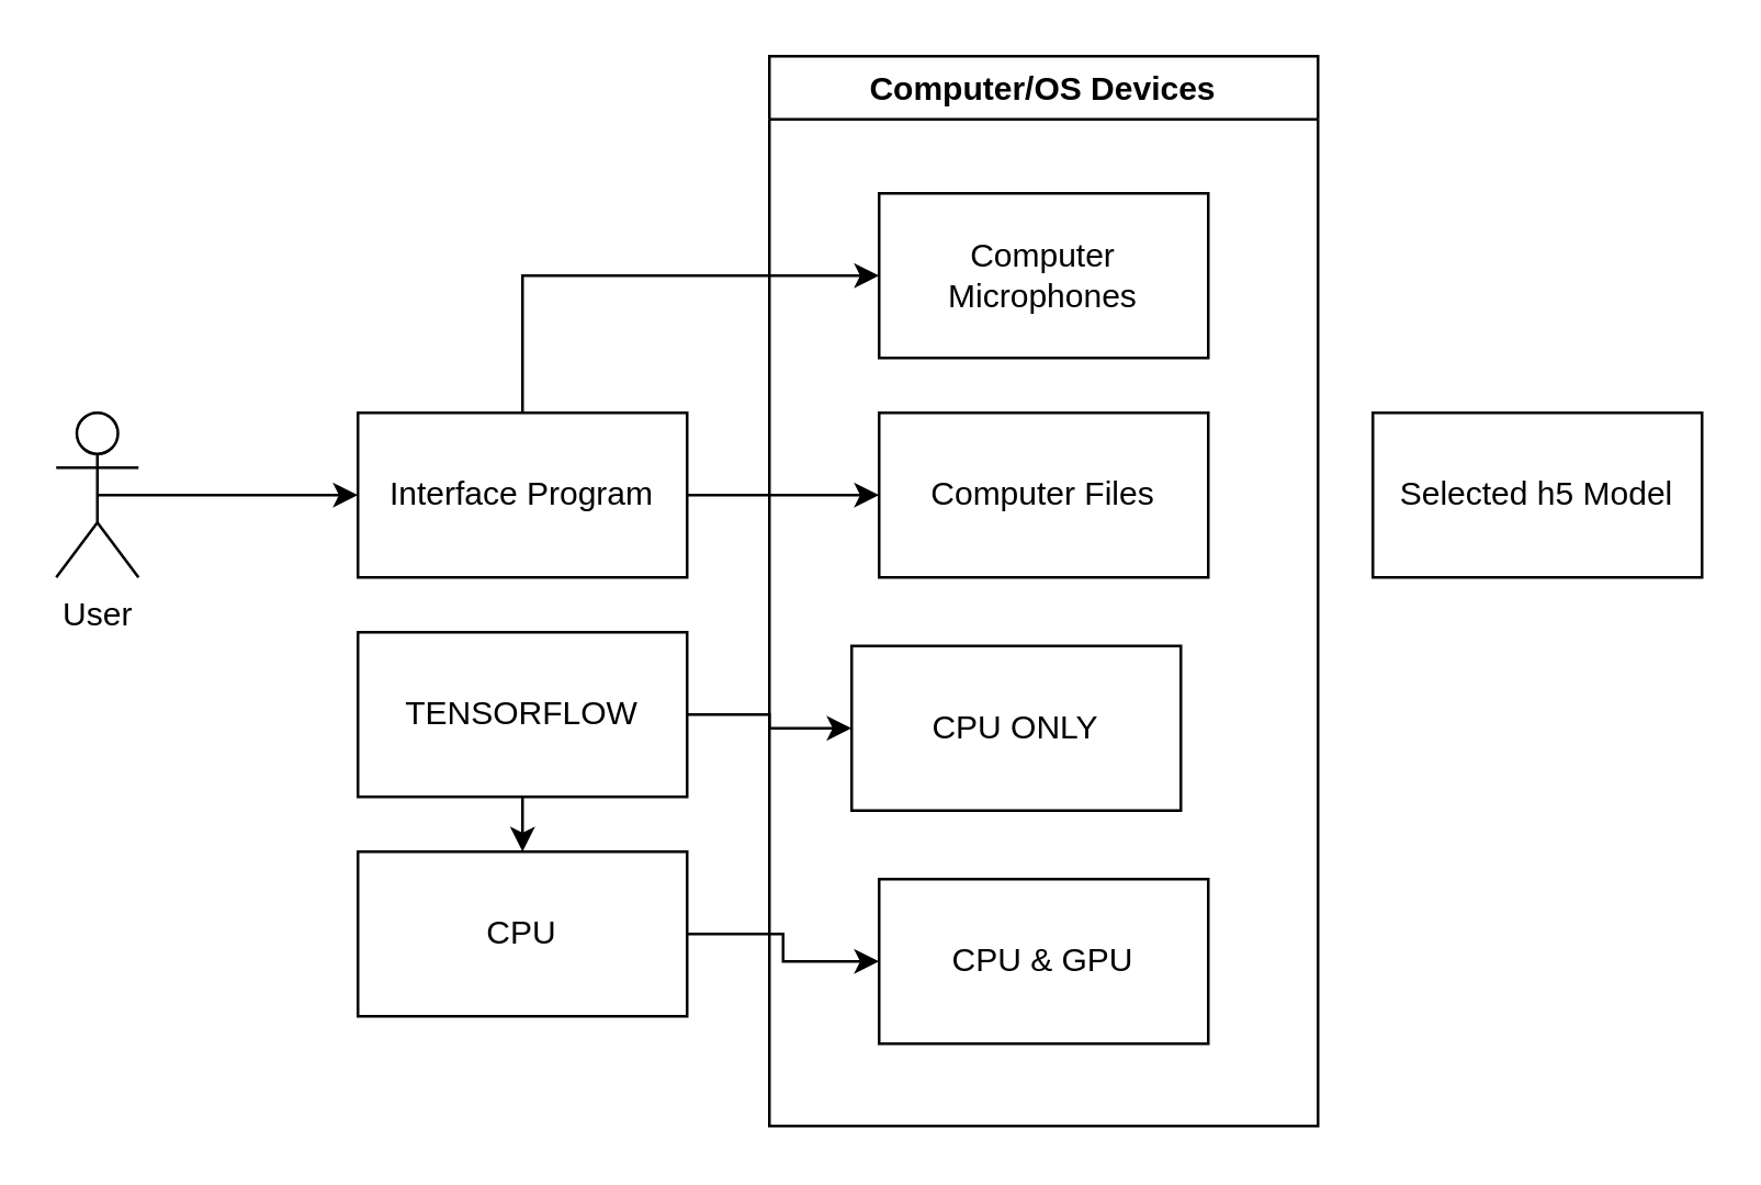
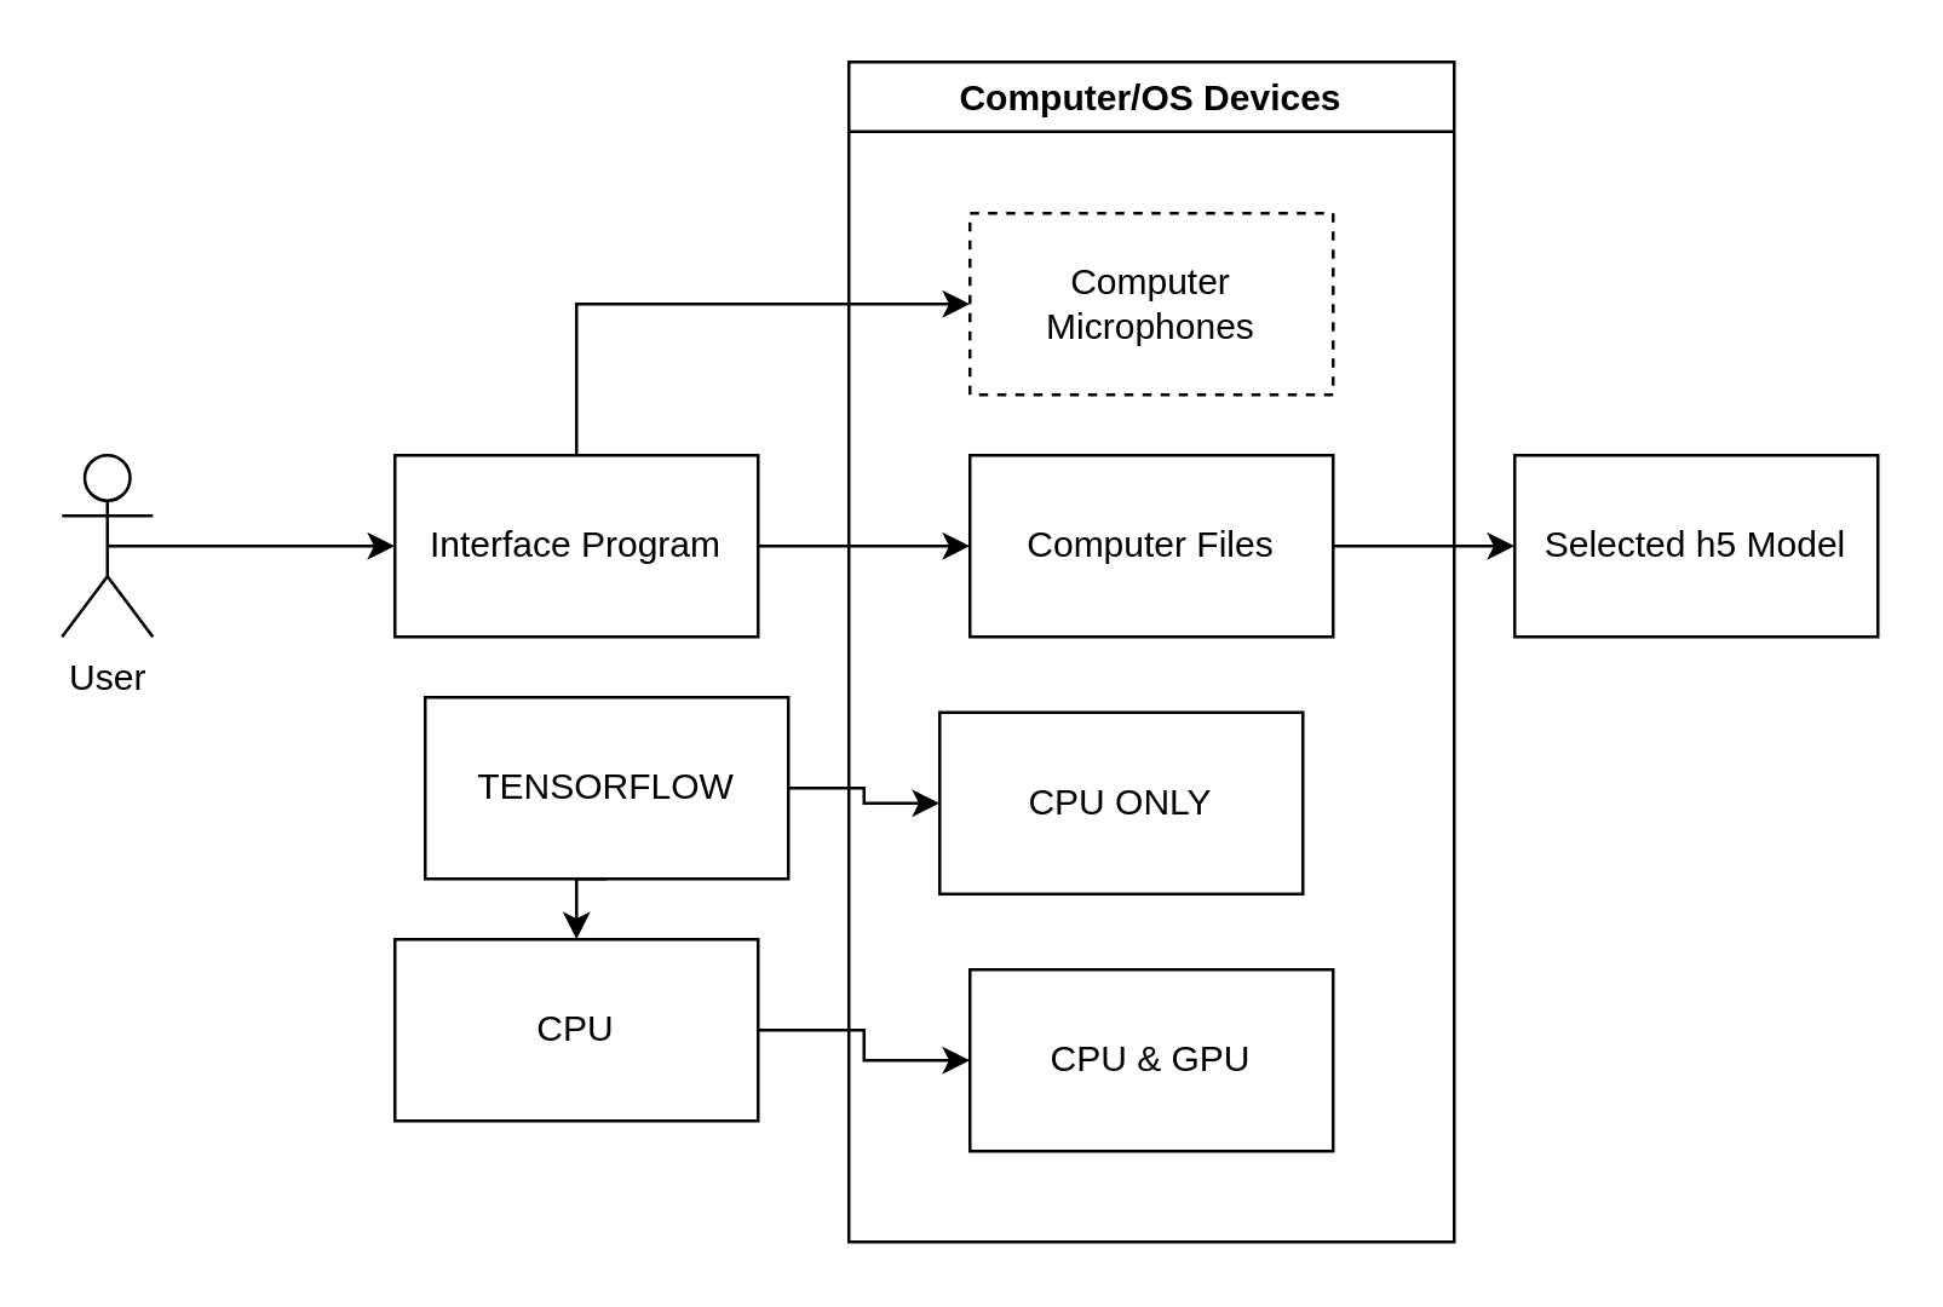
  <mxCell id="0" />
  <mxCell id="1" parent="0" />
  <mxCell id="2" style="edgeStyle=orthogonalEdgeStyle;rounded=0;orthogonalLoop=1;jettySize=auto;html=1;exitX=0.5;exitY=0.5;exitDx=0;exitDy=0;exitPerimeter=0;entryX=0;entryY=0.5;entryDx=0;entryDy=0;" edge="1" parent="1" source="3" target="6"><mxGeometry relative="1" as="geometry" /></mxCell>
  <mxCell id="3" value="User" style="shape=umlActor;verticalLabelPosition=bottom;verticalAlign=top;html=1;outlineConnect=0;" vertex="1" parent="1"><mxGeometry x="20" y="150" width="30" height="60" as="geometry" /></mxCell>
  <mxCell id="4" style="edgeStyle=orthogonalEdgeStyle;rounded=0;orthogonalLoop=1;jettySize=auto;html=1;exitX=1;exitY=0.5;exitDx=0;exitDy=0;entryX=0;entryY=0.5;entryDx=0;entryDy=0;" edge="1" parent="1" source="6" target="16"><mxGeometry relative="1" as="geometry" /></mxCell>
  <mxCell id="5" style="edgeStyle=orthogonalEdgeStyle;rounded=0;orthogonalLoop=1;jettySize=auto;html=1;exitX=0.5;exitY=0;exitDx=0;exitDy=0;entryX=0;entryY=0.5;entryDx=0;entryDy=0;" edge="1" parent="1" source="6" target="17"><mxGeometry relative="1" as="geometry" /></mxCell>
  <mxCell id="6" value="Interface Program" style="rounded=0;whiteSpace=wrap;html=1;" vertex="1" parent="1"><mxGeometry x="130" y="150" width="120" height="60" as="geometry" /></mxCell>
  <mxCell id="7" style="edgeStyle=orthogonalEdgeStyle;rounded=0;orthogonalLoop=1;jettySize=auto;html=1;exitX=1;exitY=0.5;exitDx=0;exitDy=0;entryX=0;entryY=0.5;entryDx=0;entryDy=0;" edge="1" parent="1" source="8" target="15"><mxGeometry relative="1" as="geometry" /></mxCell>
  <mxCell id="8" value="CPU" style="rounded=0;whiteSpace=wrap;html=1;" vertex="1" parent="1"><mxGeometry x="130" y="310" width="120" height="60" as="geometry" /></mxCell>
  <mxCell id="9" style="edgeStyle=orthogonalEdgeStyle;rounded=0;orthogonalLoop=1;jettySize=auto;html=1;exitX=0.5;exitY=1;exitDx=0;exitDy=0;entryX=0.5;entryY=0;entryDx=0;entryDy=0;" edge="1" parent="1" source="11" target="8"><mxGeometry relative="1" as="geometry" /></mxCell>
  <mxCell id="10" style="edgeStyle=orthogonalEdgeStyle;rounded=0;orthogonalLoop=1;jettySize=auto;html=1;exitX=1;exitY=0.5;exitDx=0;exitDy=0;" edge="1" parent="1" source="11" target="18"><mxGeometry relative="1" as="geometry" /></mxCell>
- <mxCell id="11" value="TENSORFLOW" style="rounded=0;whiteSpace=wrap;html=1;" vertex="1" parent="1"><mxGeometry x="130" y="230" width="120" height="60" as="geometry" /></mxCell>
+ <mxCell id="11" value="TENSORFLOW" style="rounded=0;whiteSpace=wrap;html=1;" vertex="1" parent="1"><mxGeometry x="140" y="230" width="120" height="60" as="geometry" /></mxCell>
+ <mxCell id="12" style="edgeStyle=orthogonalEdgeStyle;rounded=0;orthogonalLoop=1;jettySize=auto;html=1;exitX=1;exitY=0.5;exitDx=0;exitDy=0;entryX=0;entryY=0.5;entryDx=0;entryDy=0;" edge="1" parent="1" source="16" target="13"><mxGeometry relative="1" as="geometry" /></mxCell>
  <mxCell id="13" value="Selected h5 Model" style="rounded=0;whiteSpace=wrap;html=1;" vertex="1" parent="1"><mxGeometry x="500" y="150" width="120" height="60" as="geometry" /></mxCell>
  <mxCell id="14" value="Computer/OS Devices" style="swimlane;" vertex="1" parent="1"><mxGeometry x="280" y="20" width="200" height="390" as="geometry" /></mxCell>
  <mxCell id="15" value="CPU &amp;amp; GPU" style="rounded=0;whiteSpace=wrap;html=1;" vertex="1" parent="14"><mxGeometry x="40" y="300" width="120" height="60" as="geometry" /></mxCell>
  <mxCell id="16" value="Computer Files" style="rounded=0;whiteSpace=wrap;html=1;" vertex="1" parent="14"><mxGeometry x="40" y="130" width="120" height="60" as="geometry" /></mxCell>
- <mxCell id="17" value="Computer Microphones" style="rounded=0;whiteSpace=wrap;html=1;" vertex="1" parent="14"><mxGeometry x="40" y="50" width="120" height="60" as="geometry" /></mxCell>
+ <mxCell id="17" value="Computer Microphones" style="rounded=0;whiteSpace=wrap;html=1;dashed=1;" vertex="1" parent="14"><mxGeometry x="40" y="50" width="120" height="60" as="geometry" /></mxCell>
  <mxCell id="18" value="CPU ONLY" style="rounded=0;whiteSpace=wrap;html=1;" vertex="1" parent="14"><mxGeometry x="30" y="215" width="120" height="60" as="geometry" /></mxCell>
